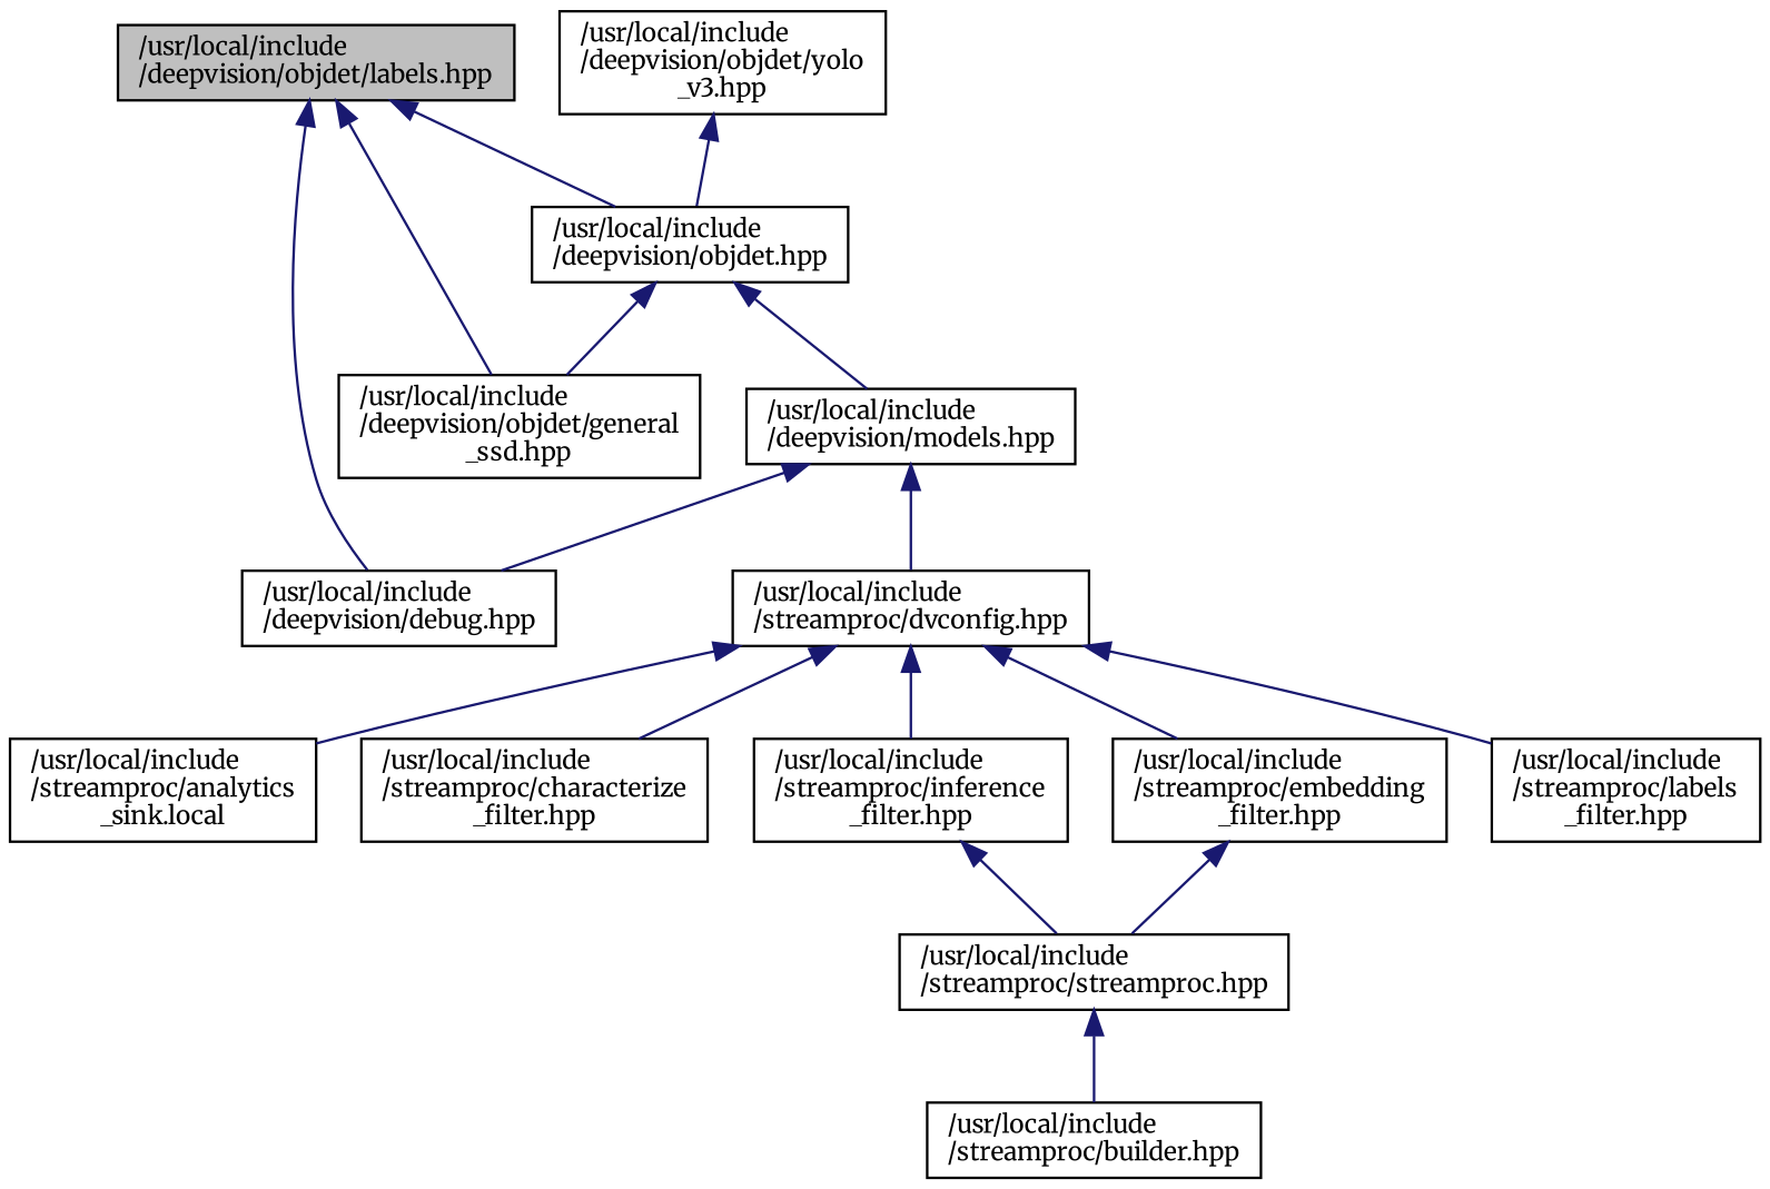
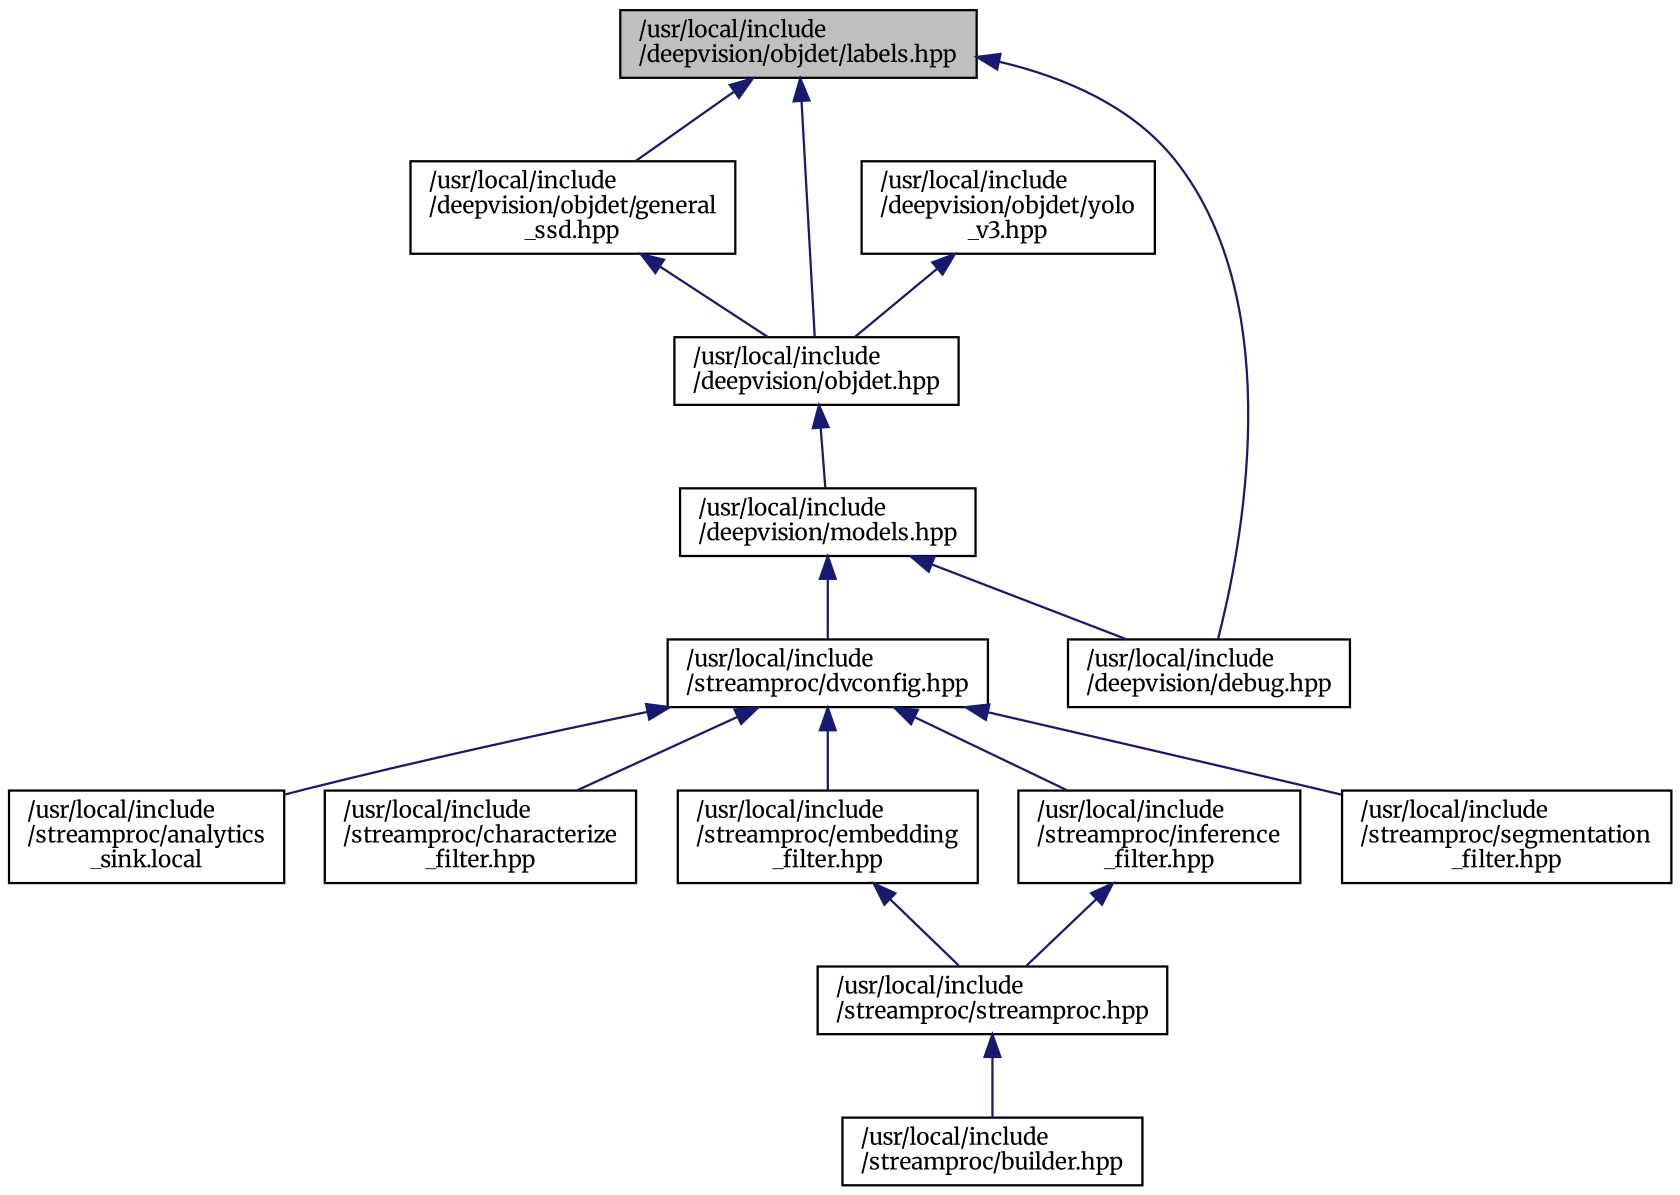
  digraph {
    fontname=Merriweather
    node [color=black fillcolor=white fontname=Merriweather fontsize=10 shape=record style=filled]
    edge [color=midnightblue dir=back fontname=Merriweather fontsize=10 labelfontname=Helvetica labelfontsize=10 style=solid]
    n1 [fillcolor=grey75 fontcolor=black height=0.2 label="/usr/local/include\l/deepvision/objdet/labels.hpp" width=0.4]
    n2 [height=0.2 label="/usr/local/include\l/deepvision/objdet/general\l_ssd.hpp" width=0.4]
    n3 [height=0.2 label="/usr/local/include\l/deepvision/objdet.hpp" width=0.4]
    n4 [height=0.2 label="/usr/local/include\l/deepvision/debug.hpp" width=0.4]
    n5 [height=0.2 label="/usr/local/include\l/deepvision/models.hpp" width=0.4]
    n6 [height=0.2 label="/usr/local/include\l/deepvision/objdet/yolo\l_v3.hpp" width=0.4]
    n7 [height=0.2 label="/usr/local/include\l/streamproc/dvconfig.hpp" width=0.4]
    n8 [height=0.2 label="/usr/local/include\l/streamproc/analytics\l_sink.local" width=0.4]
    n9 [height=0.2 label="/usr/local/include\l/streamproc/characterize\l_filter.hpp" width=0.4]
    n10 [height=0.2 label="/usr/local/include\l/streamproc/embedding\l_filter.hpp" width=0.4]
    n11 [height=0.2 label="/usr/local/include\l/streamproc/inference\l_filter.hpp" width=0.4]
-   n12 [height=0.2 label="/usr/local/include\l/streamproc/labels\l_filter.hpp" width=0.4]
+   n12 [height=0.2 label="/usr/local/include\l/streamproc/segmentation\l_filter.hpp" width=0.4]
    n13 [height=0.2 label="/usr/local/include\l/streamproc/streamproc.hpp" width=0.4]
    n14 [height=0.2 label="/usr/local/include\l/streamproc/builder.hpp" width=0.4]
    n1 -> n2
    n1 -> n3
    n1 -> n4
-   n3 -> n2
+   n2 -> n3
    n3 -> n5
    n5 -> n4
    n5 -> n7
    n6 -> n3
    n7 -> n8
    n7 -> n9
    n7 -> n10
    n7 -> n11
    n7 -> n12
    n10 -> n13
    n11 -> n13
    n13 -> n14
  }
